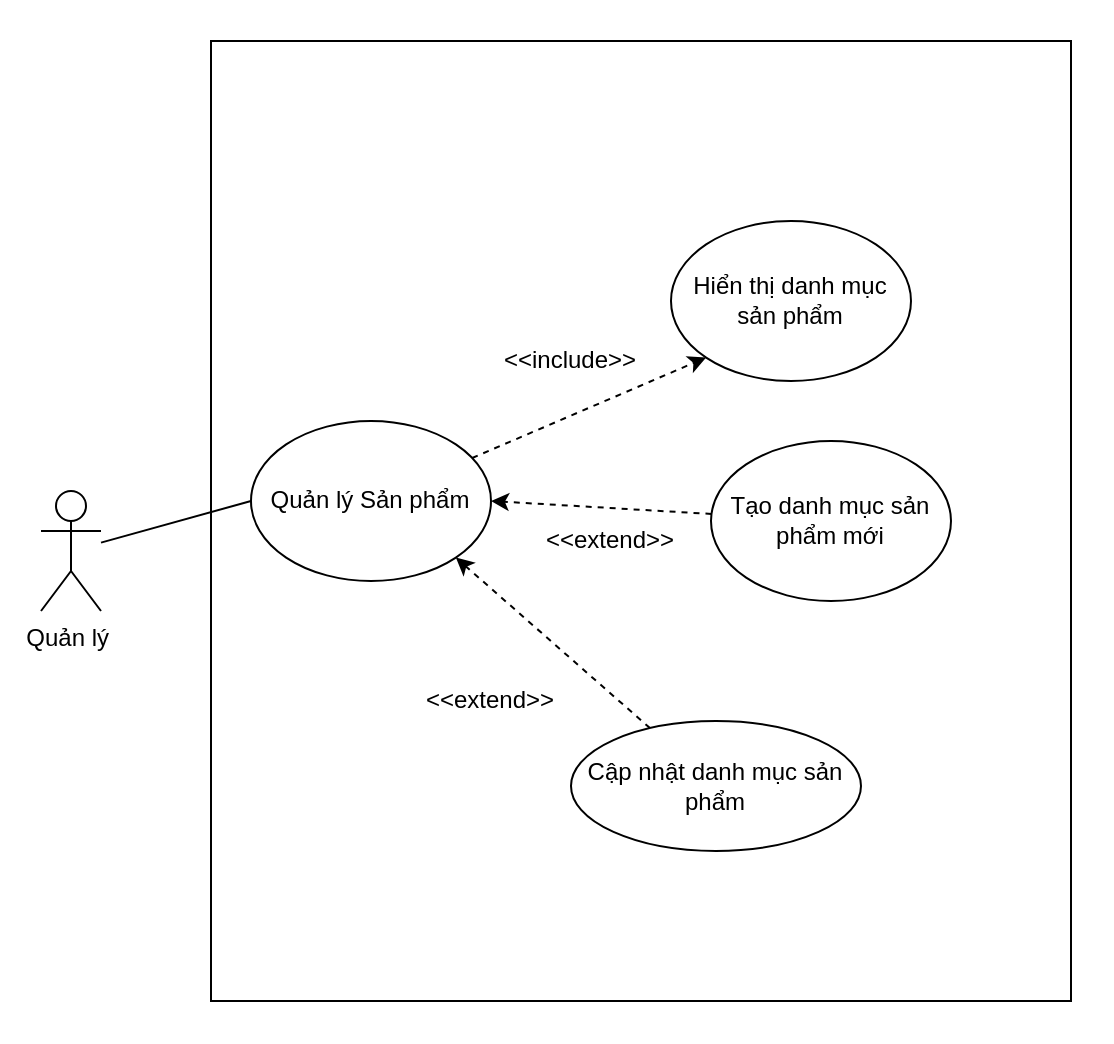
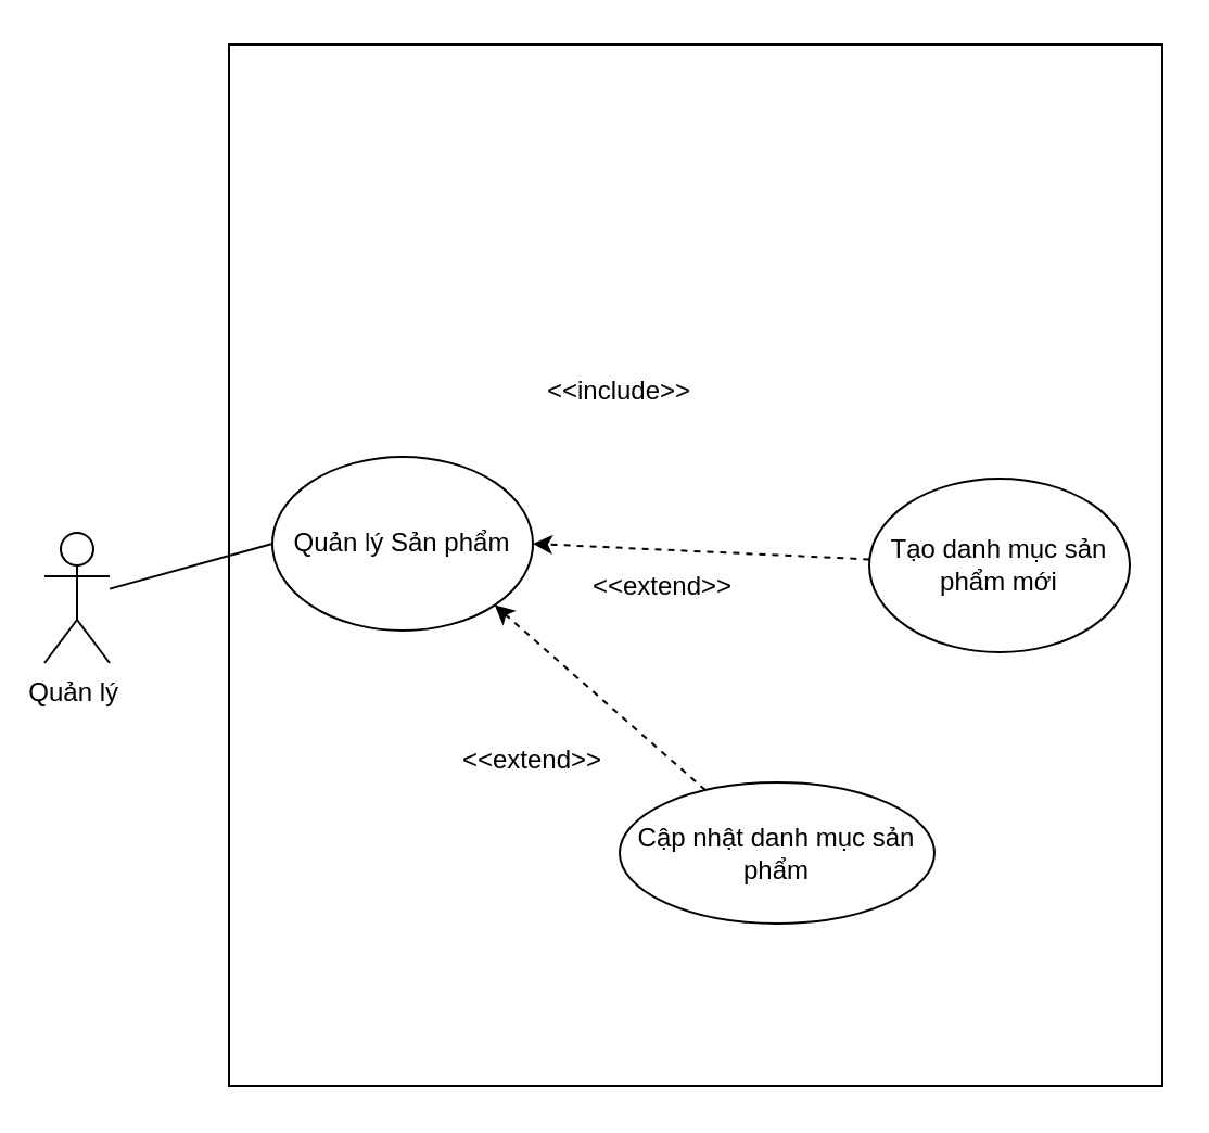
  <mxCell id="0" />
  <mxCell id="1" parent="0" />
  <mxCell id="2" value="" style="rounded=0;whiteSpace=wrap;html=1;" vertex="1" parent="1"><mxGeometry x="105" y="20" width="430" height="480" as="geometry" /></mxCell>
  <mxCell id="3" style="rounded=0;orthogonalLoop=1;jettySize=auto;html=1;entryX=0;entryY=0.5;entryDx=0;entryDy=0;endArrow=none;endFill=0;" edge="1" parent="1" source="4" target="11"><mxGeometry relative="1" as="geometry" /></mxCell>
  <mxCell id="4" value="Quản lý&amp;nbsp;" style="shape=umlActor;verticalLabelPosition=bottom;verticalAlign=top;html=1;outlineConnect=0;" parent="1" vertex="1"><mxGeometry x="20" y="245" width="30" height="60" as="geometry" /></mxCell>
- <mxCell id="5" value="Hiển thị danh mục sản phẩm" style="ellipse;whiteSpace=wrap;html=1;" parent="1" vertex="1"><mxGeometry x="335" y="110" width="120" height="80" as="geometry" /></mxCell>
  <mxCell id="6" style="edgeStyle=none;rounded=0;orthogonalLoop=1;jettySize=auto;html=1;entryX=1;entryY=0.5;entryDx=0;entryDy=0;dashed=1;" edge="1" parent="1" source="7" target="11"><mxGeometry relative="1" as="geometry" /></mxCell>
- <mxCell id="7" value="Tạo danh mục sản phẩm mới" style="ellipse;whiteSpace=wrap;html=1;" parent="1" vertex="1"><mxGeometry x="355" y="220" width="120" height="80" as="geometry" /></mxCell>
+ <mxCell id="7" value="Tạo danh mục sản phẩm mới" style="ellipse;whiteSpace=wrap;html=1;" parent="1" vertex="1"><mxGeometry x="400" y="220" width="120" height="80" as="geometry" /></mxCell>
  <mxCell id="8" style="edgeStyle=none;rounded=0;orthogonalLoop=1;jettySize=auto;html=1;entryX=1;entryY=1;entryDx=0;entryDy=0;dashed=1;" edge="1" parent="1" source="9" target="11"><mxGeometry relative="1" as="geometry" /></mxCell>
  <mxCell id="9" value="Cập nhật danh mục sản phẩm" style="ellipse;whiteSpace=wrap;html=1;" parent="1" vertex="1"><mxGeometry x="285" y="360" width="145" height="65" as="geometry" /></mxCell>
- <mxCell id="10" style="edgeStyle=none;rounded=0;orthogonalLoop=1;jettySize=auto;html=1;entryX=0;entryY=1;entryDx=0;entryDy=0;dashed=1;" edge="1" parent="1" source="11" target="5"><mxGeometry relative="1" as="geometry" /></mxCell>
  <mxCell id="11" value="Quản lý Sản phẩm" style="ellipse;whiteSpace=wrap;html=1;" vertex="1" parent="1"><mxGeometry x="125" y="210" width="120" height="80" as="geometry" /></mxCell>
  <mxCell id="12" value="&amp;lt;&amp;lt;include&amp;gt;&amp;gt;" style="text;html=1;strokeColor=none;fillColor=none;align=center;verticalAlign=middle;whiteSpace=wrap;rounded=0;" vertex="1" parent="1"><mxGeometry x="265" y="170" width="40" height="20" as="geometry" /></mxCell>
  <mxCell id="13" value="&amp;lt;&amp;lt;extend&amp;gt;&amp;gt;" style="text;html=1;strokeColor=none;fillColor=none;align=center;verticalAlign=middle;whiteSpace=wrap;rounded=0;" vertex="1" parent="1"><mxGeometry x="285" y="260" width="40" height="20" as="geometry" /></mxCell>
  <mxCell id="14" value="&amp;lt;&amp;lt;extend&amp;gt;&amp;gt;" style="text;html=1;strokeColor=none;fillColor=none;align=center;verticalAlign=middle;whiteSpace=wrap;rounded=0;" vertex="1" parent="1"><mxGeometry x="225" y="340" width="40" height="20" as="geometry" /></mxCell>
